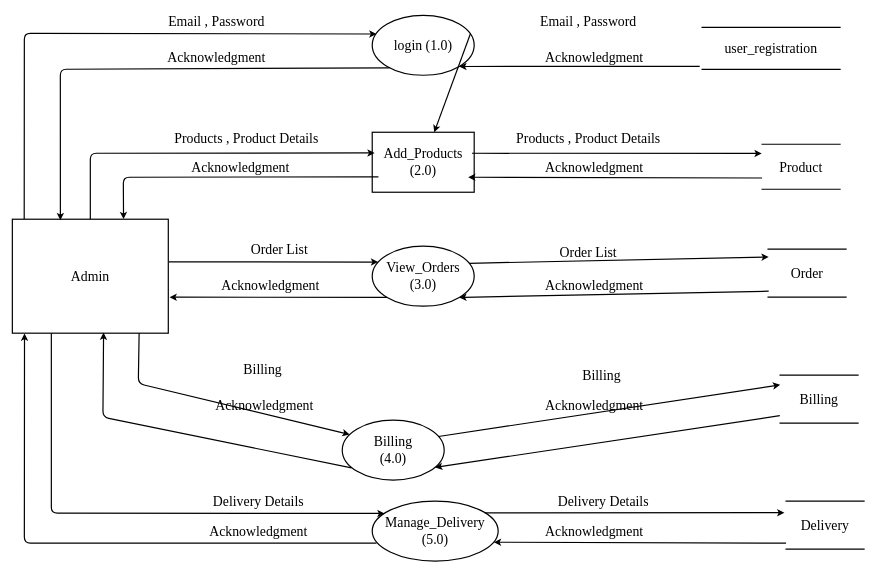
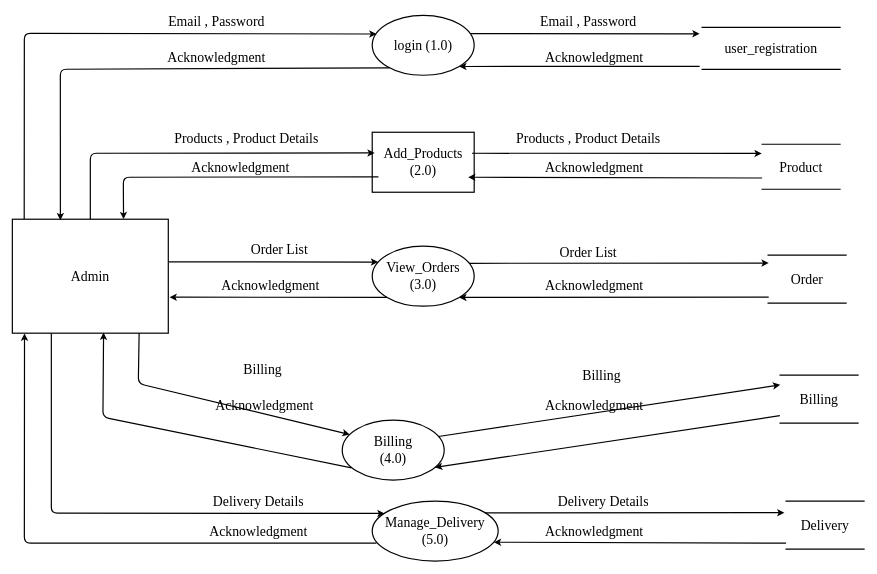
  <mxCell id="0" />
  <mxCell id="1" parent="0" />
  <mxCell id="2" value="&lt;font style=&quot;font-size: 23px;&quot; face=&quot;Times New Roman&quot;&gt;Admin&lt;/font&gt;" style="rounded=0;whiteSpace=wrap;html=1;strokeWidth=2;fontSize=23;" parent="1" vertex="1"><mxGeometry x="20" y="365" width="260" height="190" as="geometry" /></mxCell>
  <mxCell id="3" value="&lt;font face=&quot;Georgia&quot; style=&quot;font-size: 23px;&quot;&gt;login (1.0)&lt;/font&gt;" style="ellipse;whiteSpace=wrap;html=1;fontSize=23;strokeWidth=2;" parent="1" vertex="1"><mxGeometry x="620" y="25" width="170" height="100" as="geometry" /></mxCell>
  <mxCell id="4" value="&lt;font face=&quot;Georgia&quot; style=&quot;font-size: 23px;&quot;&gt;&lt;span style=&quot;font-size: 23px;&quot;&gt;Add_Products&lt;br style=&quot;font-size: 23px;&quot;&gt;(2.0)&lt;br style=&quot;font-size: 23px;&quot;&gt;&lt;/span&gt;&lt;/font&gt;" style="whiteSpace=wrap;html=1;fontSize=23;strokeWidth=2;rounded=0;" parent="1" vertex="1"><mxGeometry x="620" y="220" width="170" height="100" as="geometry" /></mxCell>
  <mxCell id="5" value="&lt;font face=&quot;Georgia&quot; style=&quot;font-size: 23px;&quot;&gt;&lt;span style=&quot;font-size: 23px;&quot;&gt;View_Orders&lt;br style=&quot;font-size: 23px;&quot;&gt;(3.0)&lt;br style=&quot;font-size: 23px;&quot;&gt;&lt;/span&gt;&lt;/font&gt;" style="ellipse;whiteSpace=wrap;html=1;fontSize=23;strokeWidth=2;" parent="1" vertex="1"><mxGeometry x="620" y="410" width="170" height="100" as="geometry" /></mxCell>
  <mxCell id="6" value="&lt;font face=&quot;Georgia&quot; style=&quot;font-size: 23px;&quot;&gt;&lt;span style=&quot;font-size: 23px;&quot;&gt;Billing&lt;br style=&quot;font-size: 23px;&quot;&gt;(4.0)&lt;br style=&quot;font-size: 23px;&quot;&gt;&lt;/span&gt;&lt;/font&gt;" style="ellipse;whiteSpace=wrap;html=1;fontSize=23;strokeWidth=2;" parent="1" vertex="1"><mxGeometry x="570" y="700" width="170" height="100" as="geometry" /></mxCell>
  <mxCell id="7" value="&lt;font face=&quot;Georgia&quot; style=&quot;font-size: 23px;&quot;&gt;&lt;span style=&quot;font-size: 23px;&quot;&gt;Manage_Delivery&lt;br style=&quot;font-size: 23px;&quot;&gt;(5.0)&lt;br style=&quot;font-size: 23px;&quot;&gt;&lt;/span&gt;&lt;/font&gt;" style="ellipse;whiteSpace=wrap;html=1;fontSize=23;strokeWidth=2;" parent="1" vertex="1"><mxGeometry x="620" y="835" width="210" height="100" as="geometry" /></mxCell>
  <mxCell id="8" value="&lt;font face=&quot;georgia&quot; style=&quot;font-size: 23px;&quot;&gt;Product&lt;/font&gt;" style="shape=partialRectangle;whiteSpace=wrap;html=1;left=0;right=0;fillColor=none;strokeWidth=2;fontSize=23;" parent="1" vertex="1"><mxGeometry x="1270" y="240" width="130" height="75" as="geometry" /></mxCell>
- <mxCell id="9" value="&lt;font face=&quot;georgia&quot; style=&quot;font-size: 23px;&quot;&gt;Order&lt;/font&gt;" style="shape=partialRectangle;whiteSpace=wrap;html=1;left=0;right=0;fillColor=none;strokeWidth=2;fontSize=23;" parent="1" vertex="1"><mxGeometry x="1280" y="415" width="130" height="80" as="geometry" /></mxCell>
+ <mxCell id="9" value="&lt;font face=&quot;georgia&quot; style=&quot;font-size: 23px;&quot;&gt;Order&lt;/font&gt;" style="shape=partialRectangle;whiteSpace=wrap;html=1;left=0;right=0;fillColor=none;strokeWidth=2;fontSize=23;" parent="1" vertex="1"><mxGeometry x="1280" y="425" width="130" height="80" as="geometry" /></mxCell>
  <mxCell id="10" value="&lt;font face=&quot;georgia&quot; style=&quot;font-size: 23px;&quot;&gt;Billing&lt;/font&gt;" style="shape=partialRectangle;whiteSpace=wrap;html=1;left=0;right=0;fillColor=none;strokeWidth=2;fontSize=23;" parent="1" vertex="1"><mxGeometry x="1300" y="625" width="130" height="80" as="geometry" /></mxCell>
  <mxCell id="11" value="&lt;font face=&quot;Georgia&quot; style=&quot;font-size: 23px;&quot;&gt;&lt;span style=&quot;font-size: 23px;&quot;&gt;user_registration&lt;/span&gt;&lt;/font&gt;" style="shape=partialRectangle;whiteSpace=wrap;html=1;left=0;right=0;fillColor=none;strokeWidth=2;fontSize=23;" parent="1" vertex="1"><mxGeometry x="1170" y="45" width="230" height="70" as="geometry" /></mxCell>
  <mxCell id="12" value="" style="endArrow=classic;html=1;entryX=0.042;entryY=0.312;entryDx=0;entryDy=0;entryPerimeter=0;exitX=0.076;exitY=-0.002;exitDx=0;exitDy=0;exitPerimeter=0;strokeWidth=2;fontSize=23;" parent="1" source="2" target="3" edge="1"><mxGeometry width="50" height="50" relative="1" as="geometry"><mxPoint x="530" y="355" as="sourcePoint" /><mxPoint x="580" y="305" as="targetPoint" /><Array as="points"><mxPoint x="40" y="55" /></Array></mxGeometry></mxCell>
- <mxCell id="13" value="" style="endArrow=classic;html=1;exitX=0.964;exitY=0.304;exitDx=0;exitDy=0;exitPerimeter=0;strokeWidth=2;fontSize=23;" parent="1" source="3" target="4" edge="1"><mxGeometry width="50" height="50" relative="1" as="geometry"><mxPoint x="800" y="55" as="sourcePoint" /><mxPoint x="1170" y="60" as="targetPoint" /></mxGeometry></mxCell>
+ <mxCell id="13" value="" style="endArrow=classic;html=1;exitX=0.964;exitY=0.304;exitDx=0;exitDy=0;exitPerimeter=0;entryX=-0.018;entryY=0.155;entryDx=0;entryDy=0;entryPerimeter=0;strokeWidth=2;fontSize=23;" parent="1" source="3" target="11" edge="1"><mxGeometry width="50" height="50" relative="1" as="geometry"><mxPoint x="800" y="55" as="sourcePoint" /><mxPoint x="1170" y="60" as="targetPoint" /></mxGeometry></mxCell>
  <mxCell id="14" value="" style="endArrow=classic;html=1;entryX=0.024;entryY=0.344;entryDx=0;entryDy=0;entryPerimeter=0;exitX=0.5;exitY=0;exitDx=0;exitDy=0;strokeWidth=2;fontSize=23;" parent="1" source="2" target="4" edge="1"><mxGeometry width="50" height="50" relative="1" as="geometry"><mxPoint x="330" y="265" as="sourcePoint" /><mxPoint x="624" y="95" as="targetPoint" /><Array as="points"><mxPoint x="150" y="255" /></Array></mxGeometry></mxCell>
  <mxCell id="15" value="" style="endArrow=classic;html=1;entryX=0.058;entryY=0.264;entryDx=0;entryDy=0;entryPerimeter=0;strokeWidth=2;fontSize=23;" parent="1" target="5" edge="1"><mxGeometry width="50" height="50" relative="1" as="geometry"><mxPoint x="281" y="436" as="sourcePoint" /><mxPoint x="440" y="355" as="targetPoint" /></mxGeometry></mxCell>
  <mxCell id="16" value="" style="endArrow=classic;html=1;entryX=-0.005;entryY=0.205;entryDx=0;entryDy=0;exitX=0.978;exitY=0.35;exitDx=0;exitDy=0;exitPerimeter=0;entryPerimeter=0;strokeWidth=2;fontSize=23;" parent="1" source="4" target="8" edge="1"><mxGeometry width="50" height="50" relative="1" as="geometry"><mxPoint x="785" y="255" as="sourcePoint" /><mxPoint x="780" y="145" as="targetPoint" /></mxGeometry></mxCell>
  <mxCell id="17" value="" style="endArrow=classic;html=1;entryX=0.008;entryY=0.163;entryDx=0;entryDy=0;exitX=0.949;exitY=0.285;exitDx=0;exitDy=0;exitPerimeter=0;entryPerimeter=0;strokeWidth=2;fontSize=23;" parent="1" source="5" target="9" edge="1"><mxGeometry width="50" height="50" relative="1" as="geometry"><mxPoint x="710" y="415" as="sourcePoint" /><mxPoint x="760" y="365" as="targetPoint" /></mxGeometry></mxCell>
  <mxCell id="18" value="" style="endArrow=classic;html=1;exitX=0.25;exitY=1;exitDx=0;exitDy=0;entryX=0.098;entryY=0.205;entryDx=0;entryDy=0;entryPerimeter=0;strokeWidth=2;fontSize=23;" parent="1" source="2" target="7" edge="1"><mxGeometry width="50" height="50" relative="1" as="geometry"><mxPoint x="80" y="555" as="sourcePoint" /><mxPoint x="639" y="855" as="targetPoint" /><Array as="points"><mxPoint x="85" y="855" /></Array></mxGeometry></mxCell>
  <mxCell id="19" value="" style="endArrow=classic;html=1;exitX=0.813;exitY=0.998;exitDx=0;exitDy=0;entryX=0.073;entryY=0.239;entryDx=0;entryDy=0;entryPerimeter=0;exitPerimeter=0;strokeWidth=2;fontSize=23;" parent="1" source="2" target="6" edge="1"><mxGeometry width="50" height="50" relative="1" as="geometry"><mxPoint x="540" y="635" as="sourcePoint" /><mxPoint x="630" y="639" as="targetPoint" /><Array as="points"><mxPoint x="230" y="639" /></Array></mxGeometry></mxCell>
  <mxCell id="20" value="" style="endArrow=classic;html=1;entryX=0.001;entryY=0.202;entryDx=0;entryDy=0;exitX=0.944;exitY=0.273;exitDx=0;exitDy=0;exitPerimeter=0;entryPerimeter=0;strokeWidth=2;fontSize=23;" parent="1" source="6" target="10" edge="1"><mxGeometry width="50" height="50" relative="1" as="geometry"><mxPoint x="783" y="643" as="sourcePoint" /><mxPoint x="1170" y="695" as="targetPoint" /></mxGeometry></mxCell>
  <mxCell id="21" value="" style="endArrow=classic;html=1;exitX=0.894;exitY=0.195;exitDx=0;exitDy=0;entryX=-0.023;entryY=0.115;entryDx=0;entryDy=0;exitPerimeter=0;entryPerimeter=0;strokeWidth=2;fontSize=23;" parent="1" source="7" edge="1"><mxGeometry width="50" height="50" relative="1" as="geometry"><mxPoint x="900" y="895" as="sourcePoint" /><mxPoint x="1307.24" y="854.2" as="targetPoint" /></mxGeometry></mxCell>
  <mxCell id="22" value="" style="endArrow=classic;html=1;entryX=0.308;entryY=0.009;entryDx=0;entryDy=0;entryPerimeter=0;exitX=0.171;exitY=0.876;exitDx=0;exitDy=0;exitPerimeter=0;strokeWidth=2;fontSize=23;" parent="1" source="3" target="2" edge="1"><mxGeometry width="50" height="50" relative="1" as="geometry"><mxPoint x="140" y="135" as="sourcePoint" /><mxPoint x="150" y="135" as="targetPoint" /><Array as="points"><mxPoint x="100" y="115" /></Array></mxGeometry></mxCell>
  <mxCell id="23" value="" style="endArrow=classic;html=1;exitX=0.061;exitY=0.743;exitDx=0;exitDy=0;exitPerimeter=0;entryX=0.713;entryY=-0.001;entryDx=0;entryDy=0;entryPerimeter=0;strokeWidth=2;fontSize=23;" parent="1" source="4" target="2" edge="1"><mxGeometry width="50" height="50" relative="1" as="geometry"><mxPoint x="560" y="295" as="sourcePoint" /><mxPoint x="205" y="364" as="targetPoint" /><Array as="points"><mxPoint x="205" y="295" /></Array></mxGeometry></mxCell>
  <mxCell id="24" value="" style="endArrow=classic;html=1;entryX=1;entryY=1;entryDx=0;entryDy=0;strokeWidth=2;fontSize=23;" parent="1" target="3" edge="1"><mxGeometry width="50" height="50" relative="1" as="geometry"><mxPoint x="1166" y="110" as="sourcePoint" /><mxPoint x="900" y="95" as="targetPoint" /></mxGeometry></mxCell>
  <mxCell id="25" value="" style="endArrow=classic;html=1;entryX=0.941;entryY=0.75;entryDx=0;entryDy=0;entryPerimeter=0;exitX=0;exitY=0.75;exitDx=0;exitDy=0;strokeWidth=2;fontSize=23;" parent="1" source="8" target="4" edge="1"><mxGeometry width="50" height="50" relative="1" as="geometry"><mxPoint x="730" y="405" as="sourcePoint" /><mxPoint x="780" y="355" as="targetPoint" /></mxGeometry></mxCell>
  <mxCell id="26" value="" style="endArrow=classic;html=1;entryX=1;entryY=1;entryDx=0;entryDy=0;exitX=0.008;exitY=0.875;exitDx=0;exitDy=0;exitPerimeter=0;strokeWidth=2;fontSize=23;" parent="1" source="9" target="5" edge="1"><mxGeometry width="50" height="50" relative="1" as="geometry"><mxPoint x="1160" y="485" as="sourcePoint" /><mxPoint x="910" y="495" as="targetPoint" /></mxGeometry></mxCell>
  <mxCell id="27" value="" style="endArrow=classic;html=1;entryX=1.008;entryY=0.684;entryDx=0;entryDy=0;entryPerimeter=0;exitX=0;exitY=1;exitDx=0;exitDy=0;strokeWidth=2;fontSize=23;" parent="1" source="5" target="2" edge="1"><mxGeometry width="50" height="50" relative="1" as="geometry"><mxPoint x="410" y="560" as="sourcePoint" /><mxPoint x="460" y="510" as="targetPoint" /></mxGeometry></mxCell>
  <mxCell id="28" value="" style="endArrow=classic;html=1;entryX=0.585;entryY=0.995;entryDx=0;entryDy=0;entryPerimeter=0;exitX=0.091;exitY=0.796;exitDx=0;exitDy=0;exitPerimeter=0;strokeWidth=2;fontSize=23;" parent="1" source="6" target="2" edge="1"><mxGeometry width="50" height="50" relative="1" as="geometry"><mxPoint x="410" y="665" as="sourcePoint" /><mxPoint x="460" y="615" as="targetPoint" /><Array as="points"><mxPoint x="171" y="695" /></Array></mxGeometry></mxCell>
  <mxCell id="29" value="" style="endArrow=classic;html=1;entryX=0.911;entryY=0.788;entryDx=0;entryDy=0;entryPerimeter=0;exitX=-0.003;exitY=0.845;exitDx=0;exitDy=0;exitPerimeter=0;strokeWidth=2;fontSize=23;" parent="1" source="10" target="6" edge="1"><mxGeometry width="50" height="50" relative="1" as="geometry"><mxPoint x="930" y="695" as="sourcePoint" /><mxPoint x="775" y="694" as="targetPoint" /><Array as="points" /></mxGeometry></mxCell>
  <mxCell id="30" value="" style="endArrow=classic;html=1;entryX=0.966;entryY=0.685;entryDx=0;entryDy=0;entryPerimeter=0;exitX=0;exitY=0.75;exitDx=0;exitDy=0;strokeWidth=2;fontSize=23;" parent="1" target="7" edge="1"><mxGeometry width="50" height="50" relative="1" as="geometry"><mxPoint x="1310" y="905" as="sourcePoint" /><mxPoint x="970" y="815" as="targetPoint" /><Array as="points" /></mxGeometry></mxCell>
  <mxCell id="31" value="" style="endArrow=classic;html=1;entryX=0.078;entryY=1.002;entryDx=0;entryDy=0;entryPerimeter=0;strokeWidth=2;fontSize=23;" parent="1" target="2" edge="1"><mxGeometry width="50" height="50" relative="1" as="geometry"><mxPoint x="627" y="905" as="sourcePoint" /><mxPoint x="40" y="585" as="targetPoint" /><Array as="points"><mxPoint x="40" y="905" /></Array></mxGeometry></mxCell>
  <mxCell id="32" value="&lt;font style=&quot;font-size: 23px;&quot; face=&quot;Georgia&quot;&gt;Acknowledgment&lt;/font&gt;" style="text;html=1;align=center;verticalAlign=middle;resizable=0;points=[];autosize=1;strokeColor=none;strokeWidth=2;fontSize=23;" parent="1" vertex="1"><mxGeometry x="265" y="80" width="190" height="30" as="geometry" /></mxCell>
  <mxCell id="33" value="&lt;font style=&quot;font-size: 23px;&quot; face=&quot;Georgia&quot;&gt;Acknowledgment&lt;/font&gt;" style="text;html=1;align=center;verticalAlign=middle;resizable=0;points=[];autosize=1;strokeColor=none;strokeWidth=2;fontSize=23;" parent="1" vertex="1"><mxGeometry x="895" y="80" width="190" height="30" as="geometry" /></mxCell>
  <mxCell id="34" value="&lt;font style=&quot;font-size: 23px;&quot; face=&quot;Georgia&quot;&gt;Acknowledgment&lt;/font&gt;" style="text;html=1;align=center;verticalAlign=middle;resizable=0;points=[];autosize=1;strokeColor=none;strokeWidth=2;fontSize=23;" parent="1" vertex="1"><mxGeometry x="305" y="262.5" width="190" height="30" as="geometry" /></mxCell>
  <mxCell id="35" value="&lt;font style=&quot;font-size: 23px;&quot; face=&quot;Georgia&quot;&gt;Acknowledgment&lt;/font&gt;" style="text;html=1;align=center;verticalAlign=middle;resizable=0;points=[];autosize=1;strokeColor=none;strokeWidth=2;fontSize=23;" parent="1" vertex="1"><mxGeometry x="895" y="262.5" width="190" height="30" as="geometry" /></mxCell>
  <mxCell id="36" value="&lt;font style=&quot;font-size: 23px;&quot; face=&quot;Georgia&quot;&gt;Acknowledgment&lt;/font&gt;" style="text;html=1;align=center;verticalAlign=middle;resizable=0;points=[];autosize=1;strokeColor=none;strokeWidth=2;fontSize=23;" parent="1" vertex="1"><mxGeometry x="895" y="460" width="190" height="30" as="geometry" /></mxCell>
  <mxCell id="37" value="&lt;font style=&quot;font-size: 23px;&quot; face=&quot;Georgia&quot;&gt;Acknowledgment&lt;/font&gt;" style="text;html=1;align=center;verticalAlign=middle;resizable=0;points=[];autosize=1;strokeColor=none;strokeWidth=2;fontSize=23;" parent="1" vertex="1"><mxGeometry x="895" y="660" width="190" height="30" as="geometry" /></mxCell>
  <mxCell id="38" value="&lt;font style=&quot;font-size: 23px;&quot; face=&quot;Georgia&quot;&gt;Acknowledgment&lt;/font&gt;" style="text;html=1;align=center;verticalAlign=middle;resizable=0;points=[];autosize=1;strokeColor=none;strokeWidth=2;fontSize=23;" parent="1" vertex="1"><mxGeometry x="895" y="870" width="190" height="30" as="geometry" /></mxCell>
  <mxCell id="39" value="&lt;font style=&quot;font-size: 23px;&quot; face=&quot;Georgia&quot;&gt;Acknowledgment&lt;/font&gt;" style="text;html=1;align=center;verticalAlign=middle;resizable=0;points=[];autosize=1;strokeColor=none;strokeWidth=2;fontSize=23;" parent="1" vertex="1"><mxGeometry x="355" y="460" width="190" height="30" as="geometry" /></mxCell>
  <mxCell id="40" value="&lt;font style=&quot;font-size: 23px;&quot; face=&quot;Georgia&quot;&gt;Acknowledgment&lt;/font&gt;" style="text;html=1;align=center;verticalAlign=middle;resizable=0;points=[];autosize=1;strokeColor=none;strokeWidth=2;fontSize=23;" parent="1" vertex="1"><mxGeometry x="345" y="660" width="190" height="30" as="geometry" /></mxCell>
  <mxCell id="41" value="&lt;font style=&quot;font-size: 23px;&quot; face=&quot;Georgia&quot;&gt;Acknowledgment&lt;/font&gt;" style="text;html=1;align=center;verticalAlign=middle;resizable=0;points=[];autosize=1;strokeColor=none;strokeWidth=2;fontSize=23;" parent="1" vertex="1"><mxGeometry x="335" y="870" width="190" height="30" as="geometry" /></mxCell>
  <mxCell id="42" value="&lt;font style=&quot;font-size: 23px;&quot; face=&quot;Georgia&quot;&gt;Email , Password&lt;/font&gt;" style="text;html=1;align=center;verticalAlign=middle;resizable=0;points=[];autosize=1;strokeColor=none;strokeWidth=2;fontSize=23;" parent="1" vertex="1"><mxGeometry x="265" y="20" width="190" height="30" as="geometry" /></mxCell>
  <mxCell id="43" value="&lt;font style=&quot;font-size: 23px;&quot; face=&quot;Georgia&quot;&gt;Email , Password&lt;/font&gt;" style="text;html=1;align=center;verticalAlign=middle;resizable=0;points=[];autosize=1;strokeColor=none;strokeWidth=2;fontSize=23;" parent="1" vertex="1"><mxGeometry x="885" y="20" width="190" height="30" as="geometry" /></mxCell>
  <mxCell id="44" value="&lt;font face=&quot;Georgia&quot; style=&quot;font-size: 23px;&quot;&gt;&lt;span style=&quot;font-size: 23px;&quot;&gt;Products , Product Details&lt;/span&gt;&lt;/font&gt;" style="text;html=1;align=center;verticalAlign=middle;resizable=0;points=[];autosize=1;strokeColor=none;strokeWidth=2;fontSize=23;" parent="1" vertex="1"><mxGeometry x="270" y="215" width="280" height="30" as="geometry" /></mxCell>
  <mxCell id="45" value="&lt;font face=&quot;Georgia&quot; style=&quot;font-size: 23px;&quot;&gt;&lt;span style=&quot;font-size: 23px;&quot;&gt;Products , Product Details&lt;/span&gt;&lt;/font&gt;" style="text;html=1;align=center;verticalAlign=middle;resizable=0;points=[];autosize=1;strokeColor=none;strokeWidth=2;fontSize=23;" parent="1" vertex="1"><mxGeometry x="840" y="215" width="280" height="30" as="geometry" /></mxCell>
  <mxCell id="46" value="&lt;font face=&quot;Georgia&quot; style=&quot;font-size: 23px;&quot;&gt;&lt;span style=&quot;font-size: 23px;&quot;&gt;Order List&lt;/span&gt;&lt;/font&gt;" style="text;html=1;align=center;verticalAlign=middle;resizable=0;points=[];autosize=1;strokeColor=none;strokeWidth=2;fontSize=23;" parent="1" vertex="1"><mxGeometry x="405" y="400" width="120" height="30" as="geometry" /></mxCell>
  <mxCell id="47" value="&lt;font face=&quot;Georgia&quot; style=&quot;font-size: 23px;&quot;&gt;&lt;span style=&quot;font-size: 23px;&quot;&gt;Order List&lt;/span&gt;&lt;/font&gt;" style="text;html=1;align=center;verticalAlign=middle;resizable=0;points=[];autosize=1;strokeColor=none;strokeWidth=2;fontSize=23;" parent="1" vertex="1"><mxGeometry x="920" y="405" width="120" height="30" as="geometry" /></mxCell>
  <mxCell id="48" value="&lt;font face=&quot;Georgia&quot; style=&quot;font-size: 23px;&quot;&gt;&lt;span style=&quot;font-size: 23px;&quot;&gt;Billing&amp;nbsp;&lt;/span&gt;&lt;/font&gt;" style="text;html=1;align=center;verticalAlign=middle;resizable=0;points=[];autosize=1;strokeColor=none;strokeWidth=2;fontSize=23;" parent="1" vertex="1"><mxGeometry x="395" y="600" width="90" height="30" as="geometry" /></mxCell>
  <mxCell id="49" value="&lt;font face=&quot;Georgia&quot; style=&quot;font-size: 23px;&quot;&gt;&lt;span style=&quot;font-size: 23px;&quot;&gt;Billing&amp;nbsp;&lt;/span&gt;&lt;/font&gt;" style="text;html=1;align=center;verticalAlign=middle;resizable=0;points=[];autosize=1;strokeColor=none;strokeWidth=2;fontSize=23;" parent="1" vertex="1"><mxGeometry x="960" y="610" width="90" height="30" as="geometry" /></mxCell>
  <mxCell id="50" value="&lt;font face=&quot;Georgia&quot; style=&quot;font-size: 23px;&quot;&gt;&lt;span style=&quot;font-size: 23px;&quot;&gt;Delivery Details&lt;/span&gt;&lt;/font&gt;" style="text;html=1;align=center;verticalAlign=middle;resizable=0;points=[];autosize=1;strokeColor=none;strokeWidth=2;fontSize=23;" parent="1" vertex="1"><mxGeometry x="340" y="820" width="180" height="30" as="geometry" /></mxCell>
  <mxCell id="51" value="&lt;font face=&quot;Georgia&quot; style=&quot;font-size: 23px;&quot;&gt;&lt;span style=&quot;font-size: 23px;&quot;&gt;Delivery Details&lt;/span&gt;&lt;/font&gt;" style="text;html=1;align=center;verticalAlign=middle;resizable=0;points=[];autosize=1;strokeColor=none;strokeWidth=2;fontSize=23;" parent="1" vertex="1"><mxGeometry x="915" y="820" width="180" height="30" as="geometry" /></mxCell>
  <mxCell id="52" value="&lt;font face=&quot;georgia&quot; style=&quot;font-size: 23px;&quot;&gt;&lt;span style=&quot;font-size: 23px;&quot;&gt;Delivery&lt;/span&gt;&lt;/font&gt;" style="shape=partialRectangle;whiteSpace=wrap;html=1;left=0;right=0;fillColor=none;strokeWidth=2;fontSize=23;" parent="1" vertex="1"><mxGeometry x="1310" y="835" width="130" height="80" as="geometry" /></mxCell>
